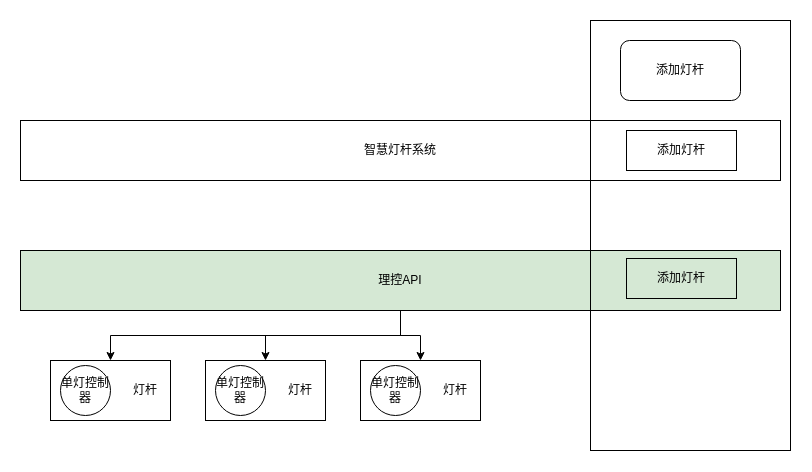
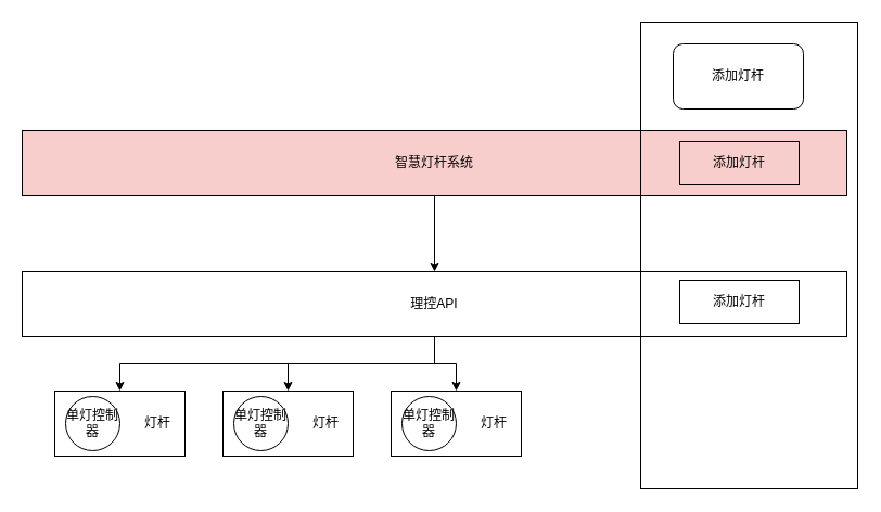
  <mxCell id="0" />
  <mxCell id="1" parent="0" />
  <mxCell id="2" style="edgeStyle=orthogonalEdgeStyle;rounded=0;orthogonalLoop=1;jettySize=auto;html=1;exitX=0.5;exitY=1;exitDx=0;exitDy=0;entryX=0.5;entryY=0;entryDx=0;entryDy=0;" edge="1" parent="1" source="5" target="8"><mxGeometry relative="1" as="geometry" /></mxCell>
  <mxCell id="3" style="edgeStyle=orthogonalEdgeStyle;rounded=0;orthogonalLoop=1;jettySize=auto;html=1;exitX=0.5;exitY=1;exitDx=0;exitDy=0;entryX=0.5;entryY=0;entryDx=0;entryDy=0;" edge="1" parent="1" source="5" target="10"><mxGeometry relative="1" as="geometry" /></mxCell>
  <mxCell id="4" style="edgeStyle=orthogonalEdgeStyle;rounded=0;orthogonalLoop=1;jettySize=auto;html=1;exitX=0.5;exitY=1;exitDx=0;exitDy=0;entryX=0.5;entryY=0;entryDx=0;entryDy=0;" edge="1" parent="1" source="5" target="12"><mxGeometry relative="1" as="geometry" /></mxCell>
- <mxCell id="5" value="理控API" style="rounded=0;whiteSpace=wrap;html=1;fillColor=#d5e8d4;" vertex="1" parent="1"><mxGeometry x="20" y="250" width="760" height="60" as="geometry" /></mxCell>
- <mxCell id="7" value="智慧灯杆系统" style="rounded=0;whiteSpace=wrap;html=1;" vertex="1" parent="1"><mxGeometry x="20" y="120" width="760" height="60" as="geometry" /></mxCell>
+ <mxCell id="5" value="理控API" style="rounded=0;whiteSpace=wrap;html=1;" vertex="1" parent="1"><mxGeometry x="20" y="250" width="760" height="60" as="geometry" /></mxCell>
+ <mxCell id="6" style="edgeStyle=orthogonalEdgeStyle;rounded=0;orthogonalLoop=1;jettySize=auto;html=1;exitX=0.5;exitY=1;exitDx=0;exitDy=0;entryX=0.5;entryY=0;entryDx=0;entryDy=0;" edge="1" parent="1" source="7" target="5"><mxGeometry relative="1" as="geometry" /></mxCell>
+ <mxCell id="7" value="智慧灯杆系统" style="rounded=0;whiteSpace=wrap;html=1;fillColor=#f8cecc;" vertex="1" parent="1"><mxGeometry x="20" y="120" width="760" height="60" as="geometry" /></mxCell>
  <mxCell id="8" value="&amp;nbsp; &amp;nbsp; &amp;nbsp; &amp;nbsp; &amp;nbsp; &amp;nbsp; &amp;nbsp; &amp;nbsp; &amp;nbsp; &amp;nbsp; &amp;nbsp;灯杆" style="rounded=0;whiteSpace=wrap;html=1;" vertex="1" parent="1"><mxGeometry x="50" y="360" width="120" height="60" as="geometry" /></mxCell>
  <mxCell id="9" value="单灯控制器" style="ellipse;whiteSpace=wrap;html=1;aspect=fixed;" vertex="1" parent="1"><mxGeometry x="60" y="365" width="50" height="50" as="geometry" /></mxCell>
  <mxCell id="10" value="&amp;nbsp; &amp;nbsp; &amp;nbsp; &amp;nbsp; &amp;nbsp; &amp;nbsp; &amp;nbsp; &amp;nbsp; &amp;nbsp; &amp;nbsp; &amp;nbsp;灯杆" style="rounded=0;whiteSpace=wrap;html=1;" vertex="1" parent="1"><mxGeometry x="205" y="360" width="120" height="60" as="geometry" /></mxCell>
  <mxCell id="11" value="单灯控制器" style="ellipse;whiteSpace=wrap;html=1;aspect=fixed;" vertex="1" parent="1"><mxGeometry x="215" y="365" width="50" height="50" as="geometry" /></mxCell>
  <mxCell id="12" value="&amp;nbsp; &amp;nbsp; &amp;nbsp; &amp;nbsp; &amp;nbsp; &amp;nbsp; &amp;nbsp; &amp;nbsp; &amp;nbsp; &amp;nbsp; &amp;nbsp;灯杆" style="rounded=0;whiteSpace=wrap;html=1;" vertex="1" parent="1"><mxGeometry x="360" y="360" width="120" height="60" as="geometry" /></mxCell>
  <mxCell id="13" value="单灯控制器" style="ellipse;whiteSpace=wrap;html=1;aspect=fixed;" vertex="1" parent="1"><mxGeometry x="370" y="365" width="50" height="50" as="geometry" /></mxCell>
  <mxCell id="14" value="" style="rounded=0;whiteSpace=wrap;html=1;fillColor=none;" vertex="1" parent="1"><mxGeometry x="590" y="20" width="200" height="430" as="geometry" /></mxCell>
  <mxCell id="15" value="添加灯杆" style="rounded=1;whiteSpace=wrap;html=1;fillColor=none;" vertex="1" parent="1"><mxGeometry x="620" y="40" width="120" height="60" as="geometry" /></mxCell>
  <mxCell id="16" value="添加灯杆" style="rounded=0;whiteSpace=wrap;html=1;fillColor=none;" vertex="1" parent="1"><mxGeometry x="626" y="258" width="110" height="40" as="geometry" /></mxCell>
  <mxCell id="17" value="添加灯杆" style="rounded=0;whiteSpace=wrap;html=1;fillColor=none;" vertex="1" parent="1"><mxGeometry x="626" y="130" width="110" height="40" as="geometry" /></mxCell>
